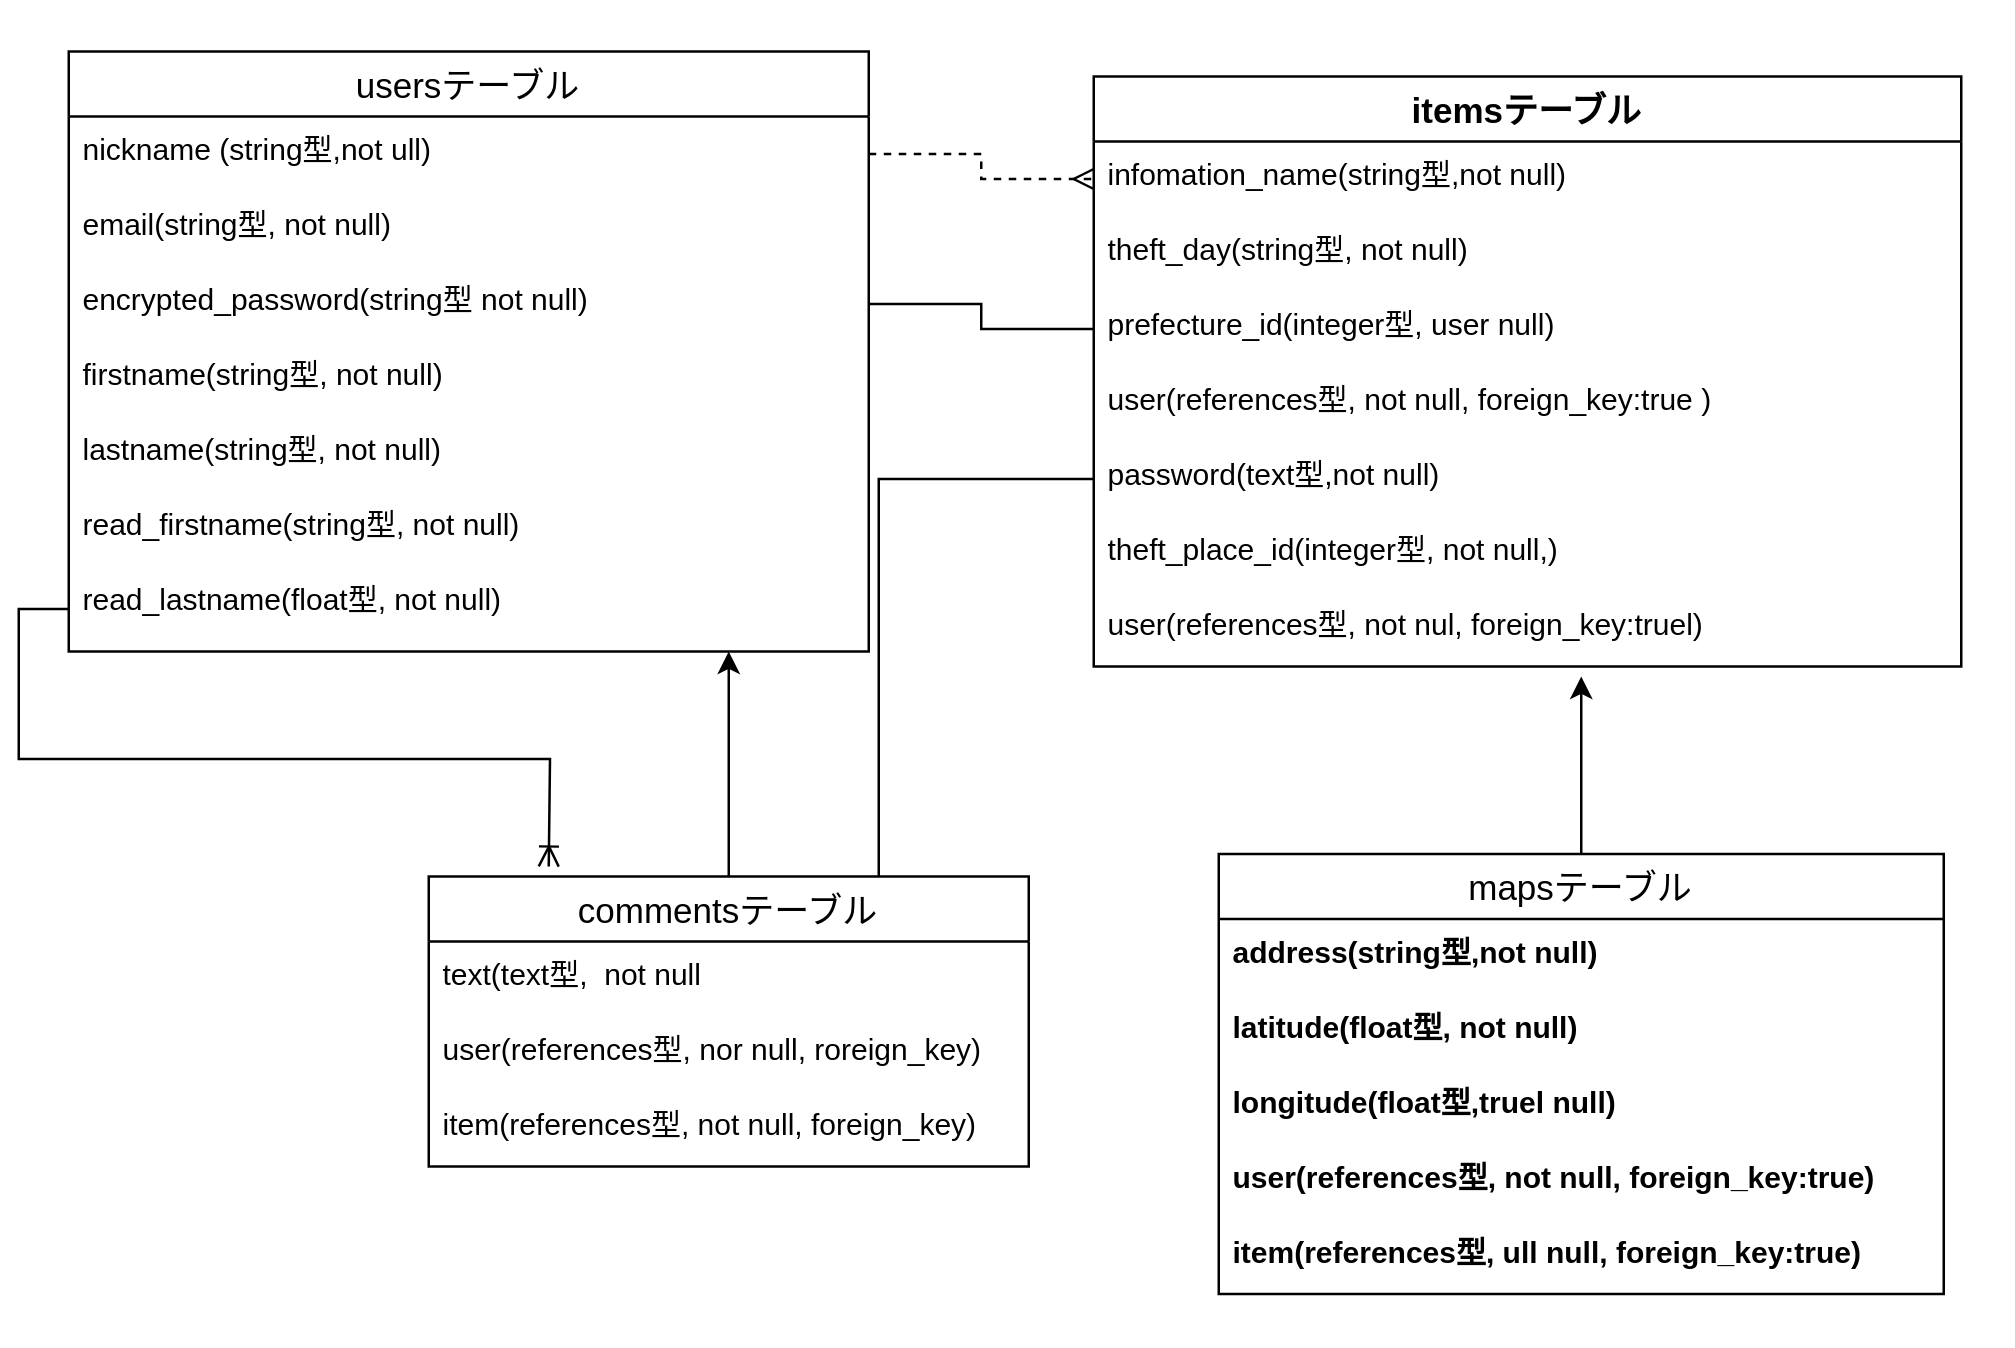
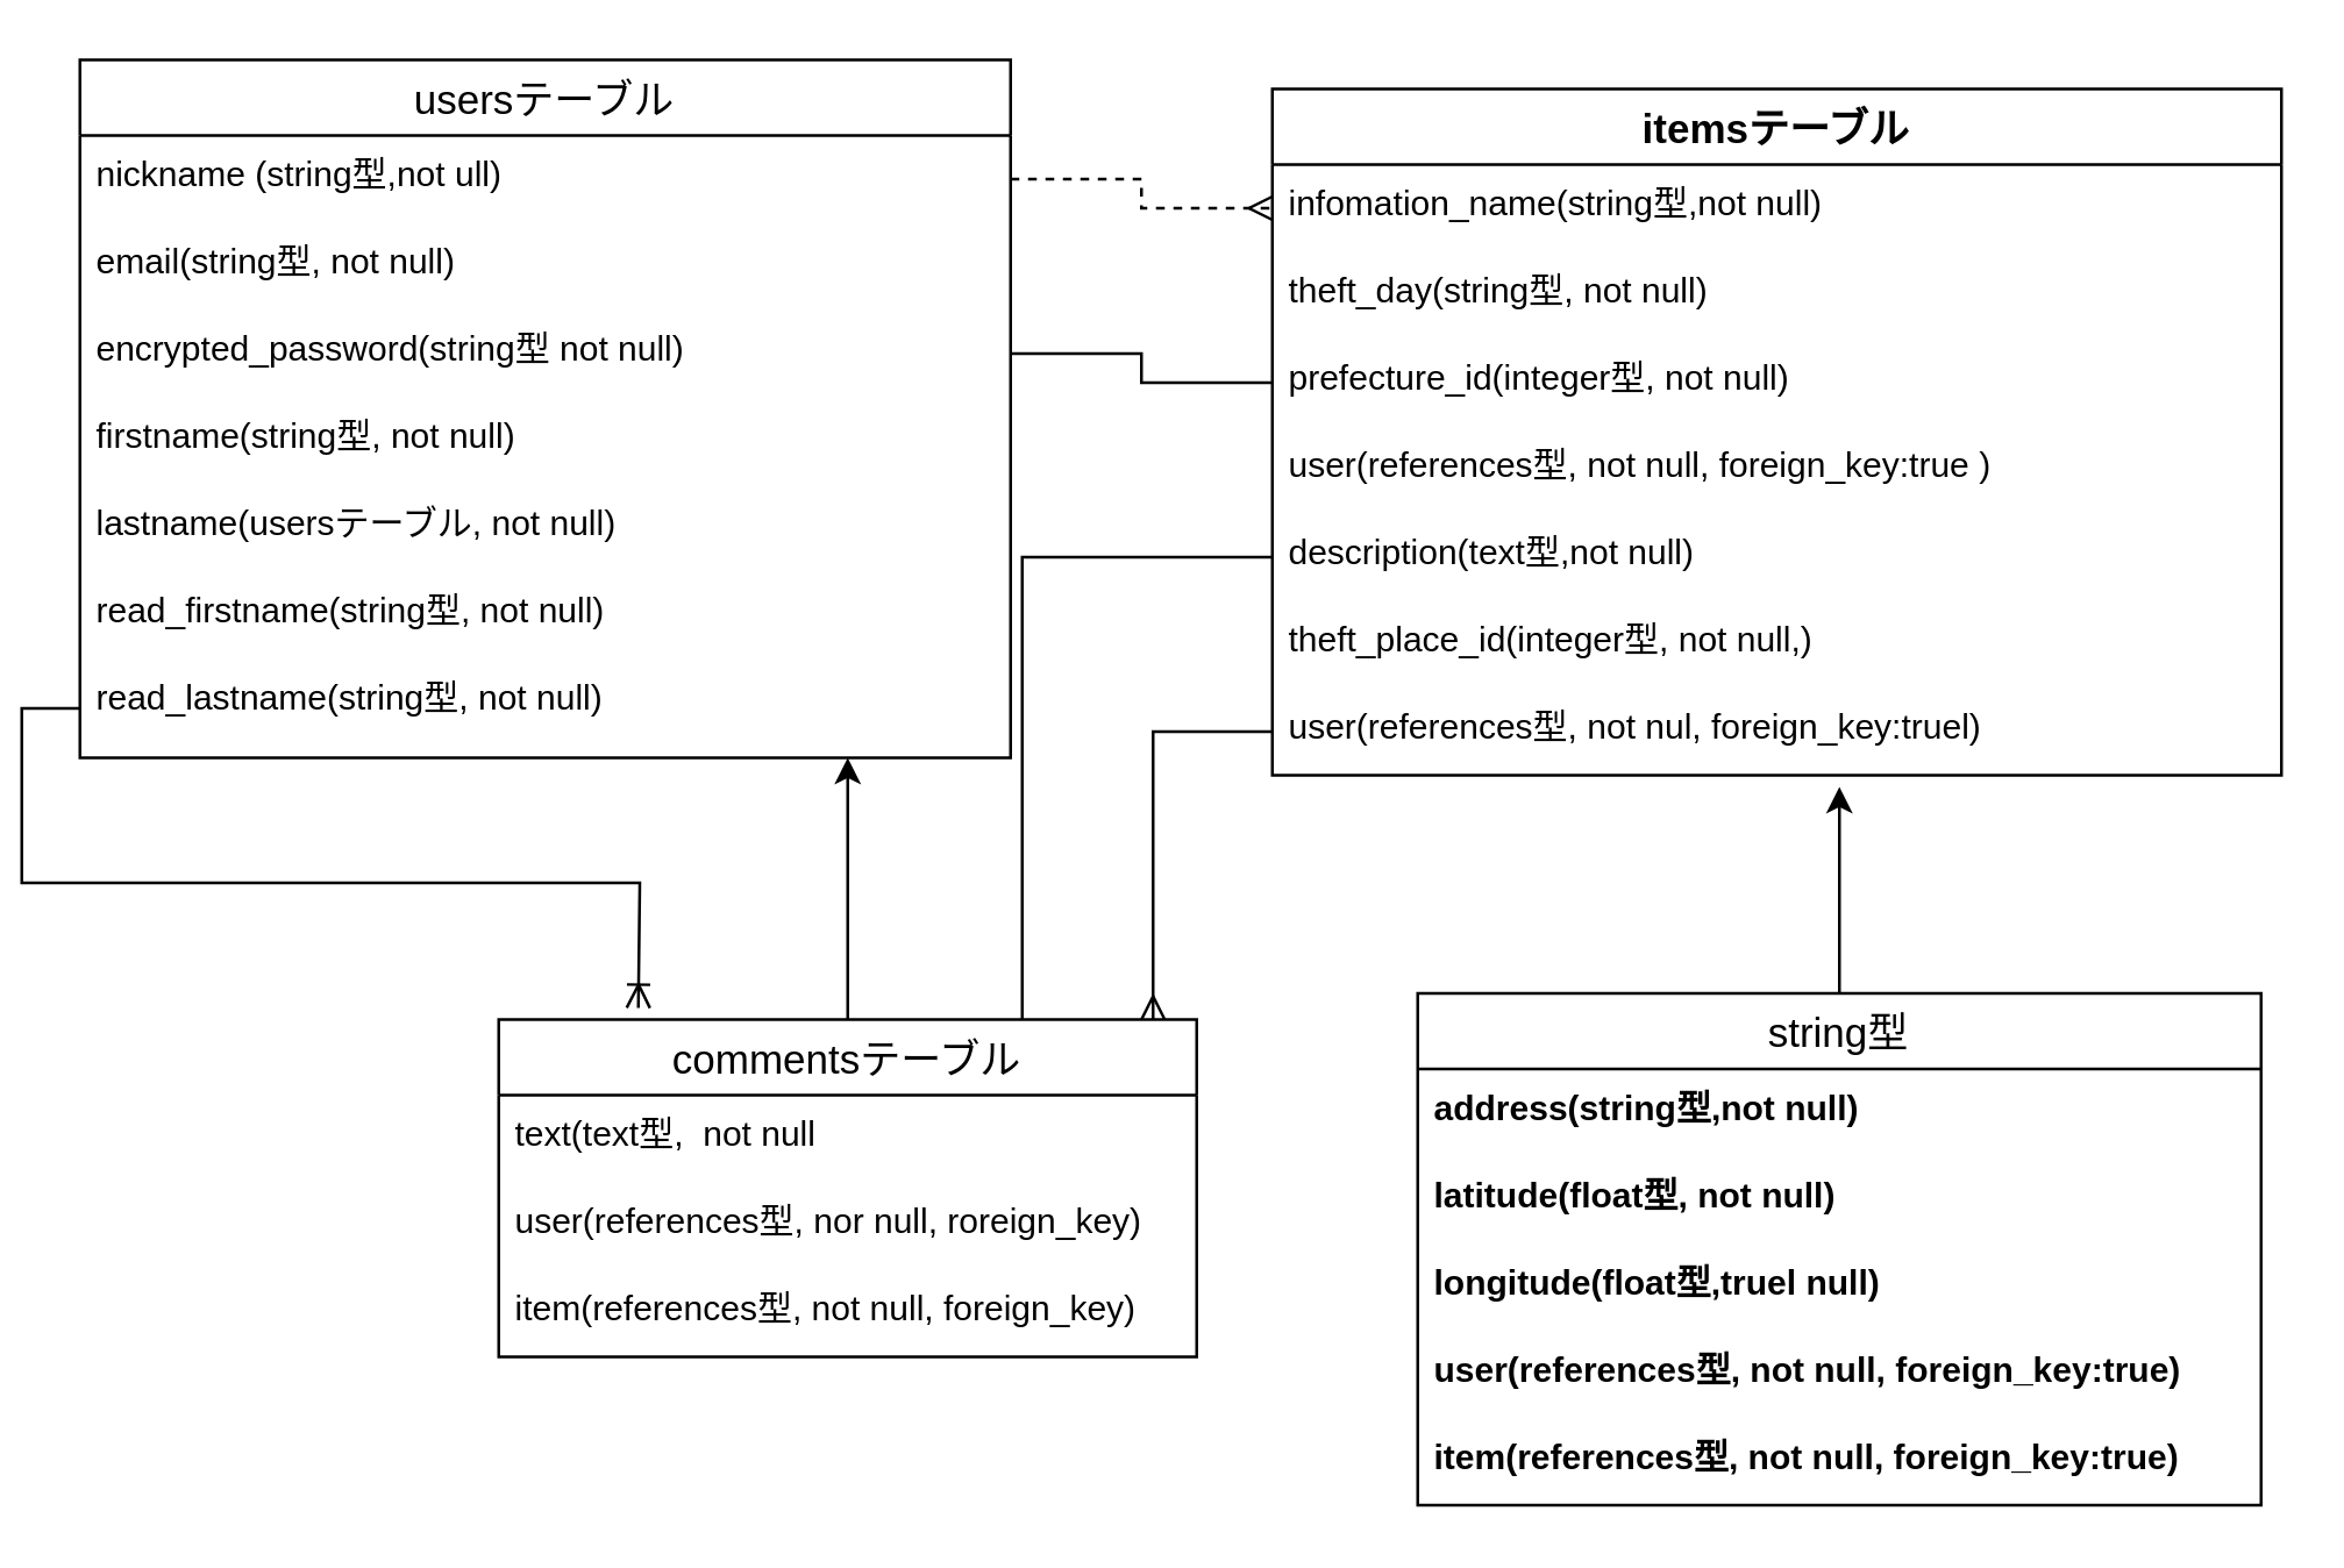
  <mxCell id="0" />
  <mxCell id="1" parent="0" />
  <mxCell id="2" value="usersテーブル" style="swimlane;fontStyle=0;childLayout=stackLayout;horizontal=1;startSize=26;horizontalStack=0;resizeParent=1;resizeParentMax=0;resizeLast=0;collapsible=1;marginBottom=0;align=center;fontSize=14;" parent="1" vertex="1"><mxGeometry x="20" y="20" width="320" height="240" as="geometry" /></mxCell>
  <mxCell id="3" value="nickname (string型,not ull)&#10;" style="text;strokeColor=none;fillColor=none;spacingLeft=4;spacingRight=4;overflow=hidden;rotatable=0;points=[[0,0.5],[1,0.5]];portConstraint=eastwest;fontSize=12;" parent="2" vertex="1"><mxGeometry y="26" width="320" height="30" as="geometry" /></mxCell>
  <mxCell id="4" value="email(string型, not null)" style="text;strokeColor=none;fillColor=none;spacingLeft=4;spacingRight=4;overflow=hidden;rotatable=0;points=[[0,0.5],[1,0.5]];portConstraint=eastwest;fontSize=12;" parent="2" vertex="1"><mxGeometry y="56" width="320" height="30" as="geometry" /></mxCell>
  <mxCell id="5" value="encrypted_password(string型 not null)" style="text;strokeColor=none;fillColor=none;spacingLeft=4;spacingRight=4;overflow=hidden;rotatable=0;points=[[0,0.5],[1,0.5]];portConstraint=eastwest;fontSize=12;" parent="2" vertex="1"><mxGeometry y="86" width="320" height="30" as="geometry" /></mxCell>
  <mxCell id="6" value="firstname(string型, not null)" style="text;strokeColor=none;fillColor=none;spacingLeft=4;spacingRight=4;overflow=hidden;rotatable=0;points=[[0,0.5],[1,0.5]];portConstraint=eastwest;fontSize=12;" parent="2" vertex="1"><mxGeometry y="116" width="320" height="30" as="geometry" /></mxCell>
- <mxCell id="7" value="lastname(string型, not null)" style="text;strokeColor=none;fillColor=none;spacingLeft=4;spacingRight=4;overflow=hidden;rotatable=0;points=[[0,0.5],[1,0.5]];portConstraint=eastwest;fontSize=12;" parent="2" vertex="1"><mxGeometry y="146" width="320" height="30" as="geometry" /></mxCell>
+ <mxCell id="7" value="lastname(usersテーブル, not null)" style="text;strokeColor=none;fillColor=none;spacingLeft=4;spacingRight=4;overflow=hidden;rotatable=0;points=[[0,0.5],[1,0.5]];portConstraint=eastwest;fontSize=12;" parent="2" vertex="1"><mxGeometry y="146" width="320" height="30" as="geometry" /></mxCell>
  <mxCell id="8" value="read_firstname(string型, not null)" style="text;strokeColor=none;fillColor=none;spacingLeft=4;spacingRight=4;overflow=hidden;rotatable=0;points=[[0,0.5],[1,0.5]];portConstraint=eastwest;fontSize=12;" parent="2" vertex="1"><mxGeometry y="176" width="320" height="30" as="geometry" /></mxCell>
- <mxCell id="9" value="read_lastname(float型, not null)" style="text;strokeColor=none;fillColor=none;spacingLeft=4;spacingRight=4;overflow=hidden;rotatable=0;points=[[0,0.5],[1,0.5]];portConstraint=eastwest;fontSize=12;" parent="2" vertex="1"><mxGeometry y="206" width="320" height="34" as="geometry" /></mxCell>
+ <mxCell id="9" value="read_lastname(string型, not null)" style="text;strokeColor=none;fillColor=none;spacingLeft=4;spacingRight=4;overflow=hidden;rotatable=0;points=[[0,0.5],[1,0.5]];portConstraint=eastwest;fontSize=12;" parent="2" vertex="1"><mxGeometry y="206" width="320" height="34" as="geometry" /></mxCell>
  <mxCell id="10" value="itemsテーブル" style="swimlane;fontStyle=1;childLayout=stackLayout;horizontal=1;startSize=26;horizontalStack=0;resizeParent=1;resizeParentMax=0;resizeLast=0;collapsible=1;marginBottom=0;align=center;fontSize=14;" parent="1" vertex="1"><mxGeometry x="430" y="30" width="347" height="236" as="geometry" /></mxCell>
  <mxCell id="11" value="infomation_name(string型,not null)" style="text;strokeColor=none;fillColor=none;spacingLeft=4;spacingRight=4;overflow=hidden;rotatable=0;points=[[0,0.5],[1,0.5]];portConstraint=eastwest;fontSize=12;" parent="10" vertex="1"><mxGeometry y="26" width="347" height="30" as="geometry" /></mxCell>
  <mxCell id="12" value="theft_day(string型, not null)" style="text;strokeColor=none;fillColor=none;spacingLeft=4;spacingRight=4;overflow=hidden;rotatable=0;points=[[0,0.5],[1,0.5]];portConstraint=eastwest;fontSize=12;" parent="10" vertex="1"><mxGeometry y="56" width="347" height="30" as="geometry" /></mxCell>
- <mxCell id="13" value="prefecture_id(integer型, user null)" style="text;strokeColor=none;fillColor=none;spacingLeft=4;spacingRight=4;overflow=hidden;rotatable=0;points=[[0,0.5],[1,0.5]];portConstraint=eastwest;fontSize=12;" parent="10" vertex="1"><mxGeometry y="86" width="347" height="30" as="geometry" /></mxCell>
+ <mxCell id="13" value="prefecture_id(integer型, not null)" style="text;strokeColor=none;fillColor=none;spacingLeft=4;spacingRight=4;overflow=hidden;rotatable=0;points=[[0,0.5],[1,0.5]];portConstraint=eastwest;fontSize=12;" parent="10" vertex="1"><mxGeometry y="86" width="347" height="30" as="geometry" /></mxCell>
  <mxCell id="14" value="user(references型, not null, foreign_key:true )" style="text;strokeColor=none;fillColor=none;spacingLeft=4;spacingRight=4;overflow=hidden;rotatable=0;points=[[0,0.5],[1,0.5]];portConstraint=eastwest;fontSize=12;fontStyle=0" parent="10" vertex="1"><mxGeometry y="116" width="347" height="30" as="geometry" /></mxCell>
- <mxCell id="15" value="password(text型,not null)" style="text;strokeColor=none;fillColor=none;spacingLeft=4;spacingRight=4;overflow=hidden;rotatable=0;points=[[0,0.5],[1,0.5]];portConstraint=eastwest;fontSize=12;" parent="10" vertex="1"><mxGeometry y="146" width="347" height="30" as="geometry" /></mxCell>
+ <mxCell id="15" value="description(text型,not null)" style="text;strokeColor=none;fillColor=none;spacingLeft=4;spacingRight=4;overflow=hidden;rotatable=0;points=[[0,0.5],[1,0.5]];portConstraint=eastwest;fontSize=12;" parent="10" vertex="1"><mxGeometry y="146" width="347" height="30" as="geometry" /></mxCell>
  <mxCell id="16" value="theft_place_id(integer型, not null,)&#10;" style="text;strokeColor=none;fillColor=none;spacingLeft=4;spacingRight=4;overflow=hidden;rotatable=0;points=[[0,0.5],[1,0.5]];portConstraint=eastwest;fontSize=12;" parent="10" vertex="1"><mxGeometry y="176" width="347" height="30" as="geometry" /></mxCell>
  <mxCell id="17" value="user(references型, not nul, foreign_key:truel)" style="text;strokeColor=none;fillColor=none;spacingLeft=4;spacingRight=4;overflow=hidden;rotatable=0;points=[[0,0.5],[1,0.5]];portConstraint=eastwest;fontSize=12;" parent="10" vertex="1"><mxGeometry y="206" width="347" height="30" as="geometry" /></mxCell>
- <mxCell id="18" value="mapsテーブル" style="swimlane;fontStyle=0;childLayout=stackLayout;horizontal=1;startSize=26;horizontalStack=0;resizeParent=1;resizeParentMax=0;resizeLast=0;collapsible=1;marginBottom=0;align=center;fontSize=14;" parent="1" vertex="1"><mxGeometry x="480" y="341" width="290" height="176" as="geometry" /></mxCell>
+ <mxCell id="18" value="string型" style="swimlane;fontStyle=0;childLayout=stackLayout;horizontal=1;startSize=26;horizontalStack=0;resizeParent=1;resizeParentMax=0;resizeLast=0;collapsible=1;marginBottom=0;align=center;fontSize=14;" parent="1" vertex="1"><mxGeometry x="480" y="341" width="290" height="176" as="geometry" /></mxCell>
  <mxCell id="19" value="address(string型,not null)" style="text;strokeColor=none;fillColor=none;spacingLeft=4;spacingRight=4;overflow=hidden;rotatable=0;points=[[0,0.5],[1,0.5]];portConstraint=eastwest;fontSize=12;fontStyle=1" parent="18" vertex="1"><mxGeometry y="26" width="290" height="30" as="geometry" /></mxCell>
  <mxCell id="20" value="latitude(float型, not null)" style="text;strokeColor=none;fillColor=none;spacingLeft=4;spacingRight=4;overflow=hidden;rotatable=0;points=[[0,0.5],[1,0.5]];portConstraint=eastwest;fontSize=12;fontStyle=1" parent="18" vertex="1"><mxGeometry y="56" width="290" height="30" as="geometry" /></mxCell>
  <mxCell id="21" value="longitude(float型,truel null)" style="text;strokeColor=none;fillColor=none;spacingLeft=4;spacingRight=4;overflow=hidden;rotatable=0;points=[[0,0.5],[1,0.5]];portConstraint=eastwest;fontSize=12;fontStyle=1" parent="18" vertex="1"><mxGeometry y="86" width="290" height="30" as="geometry" /></mxCell>
  <mxCell id="22" value="user(references型, not null, foreign_key:true)" style="text;strokeColor=none;fillColor=none;spacingLeft=4;spacingRight=4;overflow=hidden;rotatable=0;points=[[0,0.5],[1,0.5]];portConstraint=eastwest;fontSize=12;fontStyle=1" parent="18" vertex="1"><mxGeometry y="116" width="290" height="30" as="geometry" /></mxCell>
- <mxCell id="23" value="item(references型, ull null, foreign_key:true)" style="text;strokeColor=none;fillColor=none;spacingLeft=4;spacingRight=4;overflow=hidden;rotatable=0;points=[[0,0.5],[1,0.5]];portConstraint=eastwest;fontSize=12;fontStyle=1" parent="18" vertex="1"><mxGeometry y="146" width="290" height="30" as="geometry" /></mxCell>
+ <mxCell id="23" value="item(references型, not null, foreign_key:true)" style="text;strokeColor=none;fillColor=none;spacingLeft=4;spacingRight=4;overflow=hidden;rotatable=0;points=[[0,0.5],[1,0.5]];portConstraint=eastwest;fontSize=12;fontStyle=1" parent="18" vertex="1"><mxGeometry y="146" width="290" height="30" as="geometry" /></mxCell>
  <mxCell id="24" style="edgeStyle=orthogonalEdgeStyle;orthogonalLoop=1;jettySize=auto;html=1;exitX=1;exitY=0.5;exitDx=0;exitDy=0;endArrow=ERmany;endFill=0;rounded=0;dashed=1;" parent="1" source="3" target="11" edge="1"><mxGeometry relative="1" as="geometry" /></mxCell>
  <mxCell id="25" style="edgeStyle=orthogonalEdgeStyle;orthogonalLoop=1;jettySize=auto;html=1;exitX=0;exitY=0.5;exitDx=0;exitDy=0;endArrow=none;endFill=1;rounded=0;" parent="1" source="13" target="5" edge="1"><mxGeometry relative="1" as="geometry" /></mxCell>
  <mxCell id="26" style="edgeStyle=orthogonalEdgeStyle;rounded=0;orthogonalLoop=1;jettySize=auto;html=1;exitX=0.5;exitY=0;exitDx=0;exitDy=0;" edge="1" parent="1" source="32"><mxGeometry relative="1" as="geometry"><mxPoint x="284" y="260" as="targetPoint" /></mxGeometry></mxCell>
  <mxCell id="27" style="edgeStyle=orthogonalEdgeStyle;rounded=0;orthogonalLoop=1;jettySize=auto;html=1;exitX=0;exitY=0.5;exitDx=0;exitDy=0;endArrow=ERoneToMany;endFill=0;" edge="1" parent="1" source="9"><mxGeometry relative="1" as="geometry"><mxPoint x="212" y="346" as="targetPoint" /></mxGeometry></mxCell>
  <mxCell id="28" value="名称未設定レイヤ" parent="0" />
  <mxCell id="29" value="名称未設定レイヤ" parent="0" />
  <mxCell id="30" style="edgeStyle=orthogonalEdgeStyle;rounded=0;orthogonalLoop=1;jettySize=auto;html=1;exitX=0.5;exitY=0;exitDx=0;exitDy=0;endArrow=classic;endFill=1;" parent="29" source="18" edge="1"><mxGeometry relative="1" as="geometry"><mxPoint x="625" y="270" as="targetPoint" /></mxGeometry></mxCell>
  <mxCell id="31" style="edgeStyle=orthogonalEdgeStyle;rounded=0;orthogonalLoop=1;jettySize=auto;html=1;exitX=0.75;exitY=0;exitDx=0;exitDy=0;endArrow=none;endFill=1;entryX=0;entryY=0.5;entryDx=0;entryDy=0;" parent="29" source="32" target="15" edge="1"><mxGeometry relative="1" as="geometry"><mxPoint x="350" y="180" as="targetPoint" /></mxGeometry></mxCell>
  <mxCell id="32" value="commentsテーブル" style="swimlane;fontStyle=0;childLayout=stackLayout;horizontal=1;startSize=26;horizontalStack=0;resizeParent=1;resizeParentMax=0;resizeLast=0;collapsible=1;marginBottom=0;align=center;fontSize=14;" parent="29" vertex="1"><mxGeometry x="164" y="350" width="240" height="116" as="geometry" /></mxCell>
  <mxCell id="33" value="text(text型,  not null" style="text;strokeColor=none;fillColor=none;spacingLeft=4;spacingRight=4;overflow=hidden;rotatable=0;points=[[0,0.5],[1,0.5]];portConstraint=eastwest;fontSize=12;" parent="32" vertex="1"><mxGeometry y="26" width="240" height="30" as="geometry" /></mxCell>
  <mxCell id="34" value="user(references型, nor null, roreign_key)" style="text;strokeColor=none;fillColor=none;spacingLeft=4;spacingRight=4;overflow=hidden;rotatable=0;points=[[0,0.5],[1,0.5]];portConstraint=eastwest;fontSize=12;" parent="32" vertex="1"><mxGeometry y="56" width="240" height="30" as="geometry" /></mxCell>
  <mxCell id="35" value="item(references型, not null, foreign_key)" style="text;strokeColor=none;fillColor=none;spacingLeft=4;spacingRight=4;overflow=hidden;rotatable=0;points=[[0,0.5],[1,0.5]];portConstraint=eastwest;fontSize=12;" parent="32" vertex="1"><mxGeometry y="86" width="240" height="30" as="geometry" /></mxCell>
+ <mxCell id="36" style="edgeStyle=orthogonalEdgeStyle;rounded=0;orthogonalLoop=1;jettySize=auto;html=1;exitX=0;exitY=0.5;exitDx=0;exitDy=0;endArrow=ERmany;endFill=0;" parent="29" source="17" target="32" edge="1"><mxGeometry relative="1" as="geometry"><Array as="points"><mxPoint x="389" y="251" /></Array></mxGeometry></mxCell>
